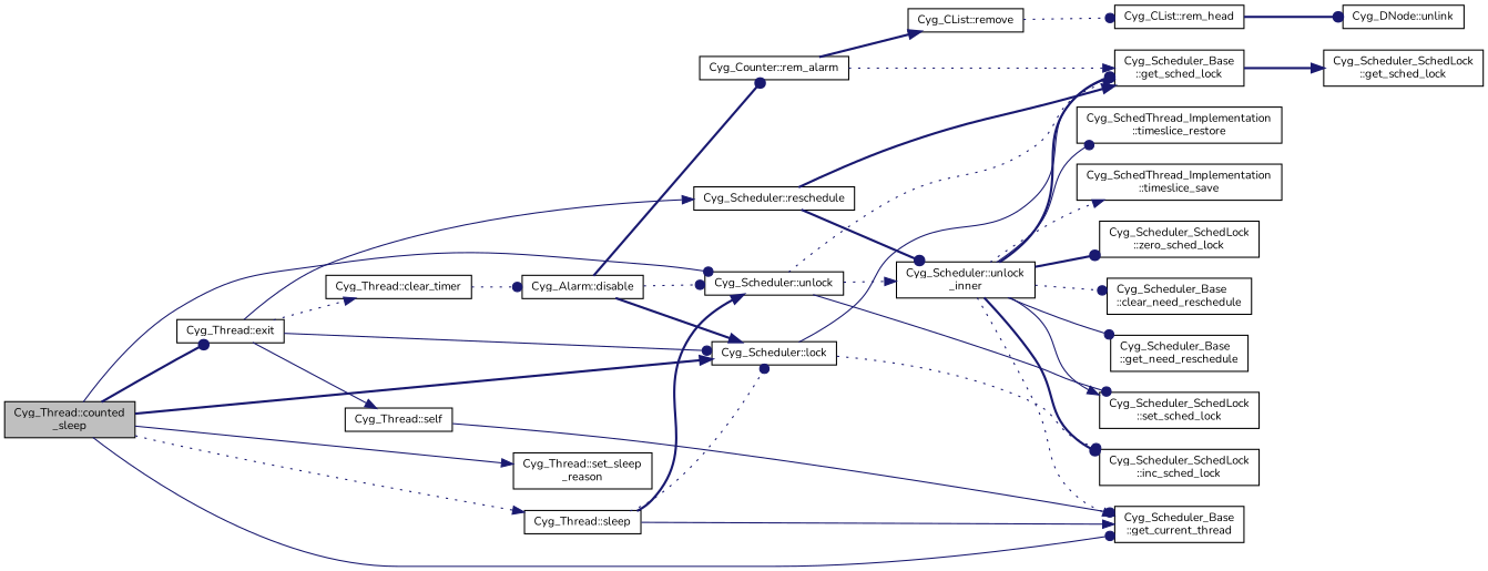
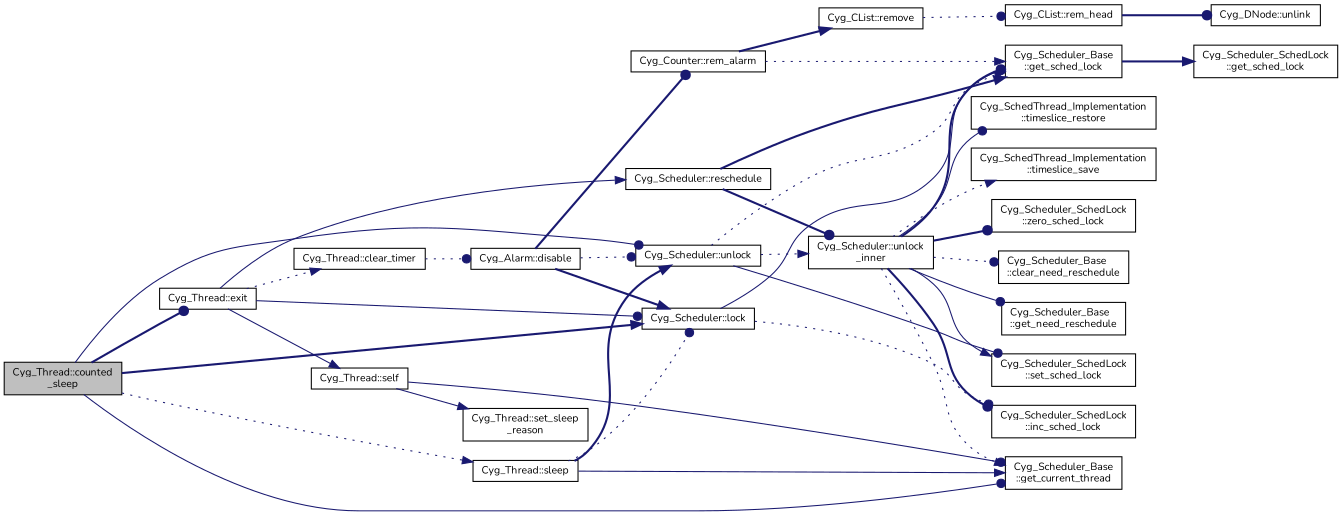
  digraph {
    fontname=Nunito
    rankdir=LR
    node [color=black fillcolor=white fontname=Nunito fontsize=10 shape=record style=filled]
    edge [arrowhead=dot color=midnightblue fontname=Nunito fontsize=10 labelfontname=Helvetica labelfontsize=10 style=bold]
    n1 [fillcolor=grey75 fontcolor=black height=0.2 label="Cyg_Thread::counted\l_sleep" width=0.4]
    n2 [height=0.2 label="Cyg_Thread::exit" width=0.4]
    n3 [height=0.2 label="Cyg_Scheduler_Base\l::get_current_thread" width=0.4]
    n4 [height=0.2 label="Cyg_Scheduler::lock" width=0.4]
    n5 [height=0.2 label="Cyg_Scheduler::unlock" width=0.4]
    n6 [height=0.2 label="Cyg_Thread::set_sleep\l_reason" width=0.4]
    n7 [height=0.2 label="Cyg_Thread::sleep" width=0.4]
    n8 [height=0.2 label="Cyg_Thread::self" width=0.4]
    n9 [height=0.2 label="Cyg_Thread::clear_timer" width=0.4]
    n10 [height=0.2 label="Cyg_Scheduler::reschedule" width=0.4]
    n11 [height=0.2 label="Cyg_Scheduler_Base\l::get_sched_lock" width=0.4]
    n12 [height=0.2 label="Cyg_Scheduler_SchedLock\l::inc_sched_lock" width=0.4]
    n13 [height=0.2 label="Cyg_Scheduler_SchedLock\l::set_sched_lock" width=0.4]
    n14 [height=0.2 label="Cyg_Scheduler::unlock\l_inner" width=0.4]
    n15 [height=0.2 label="Cyg_Alarm::disable" width=0.4]
    n16 [height=0.2 label="Cyg_Scheduler_SchedLock\l::get_sched_lock" width=0.4]
    n17 [height=0.2 label="Cyg_Counter::rem_alarm" width=0.4]
    n18 [height=0.2 label="Cyg_CList::remove" width=0.4]
    n19 [height=0.2 label="Cyg_CList::rem_head" width=0.4]
    n20 [height=0.2 label="Cyg_DNode::unlink" width=0.4]
    n21 [height=0.2 label="Cyg_Scheduler_Base\l::clear_need_reschedule" width=0.4]
    n22 [height=0.2 label="Cyg_Scheduler_Base\l::get_need_reschedule" width=0.4]
    n23 [height=0.2 label="Cyg_SchedThread_Implementation\l::timeslice_restore" width=0.4]
    n24 [height=0.2 label="Cyg_SchedThread_Implementation\l::timeslice_save" width=0.4]
    n25 [height=0.2 label="Cyg_Scheduler_SchedLock\l::zero_sched_lock" width=0.4]
    n1 -> n2
    n1 -> n3 [style=solid]
    n1 -> n4 [arrowhead=normal]
    n1 -> n5 [style=solid]
-   n1 -> n6 [arrowhead=normal style=solid]
+   n8 -> n6 [arrowhead=normal style=solid]
    n1 -> n7 [arrowhead=normal style=dotted]
    n2 -> n4 [style=solid]
    n2 -> n8 [arrowhead=normal style=solid]
    n2 -> n9 [arrowhead=normal style=dotted]
    n2 -> n10 [arrowhead=normal style=solid]
    n4 -> n11 [style=solid]
    n4 -> n12 [style=dotted]
    n5 -> n11 [arrowhead=normal style=dotted]
    n5 -> n13 [style=solid]
    n5 -> n14 [arrowhead=normal style=dotted]
    n7 -> n3 [arrowhead=normal style=solid]
    n7 -> n4 [style=dotted]
    n7 -> n5 [arrowhead=normal]
    n8 -> n3 [style=solid]
    n9 -> n15 [style=dotted]
    n10 -> n11 [arrowhead=normal]
    n10 -> n14
    n11 -> n16 [arrowhead=normal]
    n14 -> n3 [arrowhead=normal style=dotted]
    n14 -> n11
    n14 -> n12
    n14 -> n13 [arrowhead=normal style=solid]
    n14 -> n21 [style=dotted]
    n14 -> n22 [style=solid]
    n14 -> n23 [style=solid]
    n14 -> n24 [arrowhead=normal style=dotted]
    n14 -> n25
    n15 -> n4 [arrowhead=normal]
    n15 -> n5 [style=dotted]
    n15 -> n17
    n17 -> n11 [arrowhead=normal style=dotted]
    n17 -> n18 [arrowhead=normal]
    n18 -> n19 [style=dotted]
    n19 -> n20
  }
